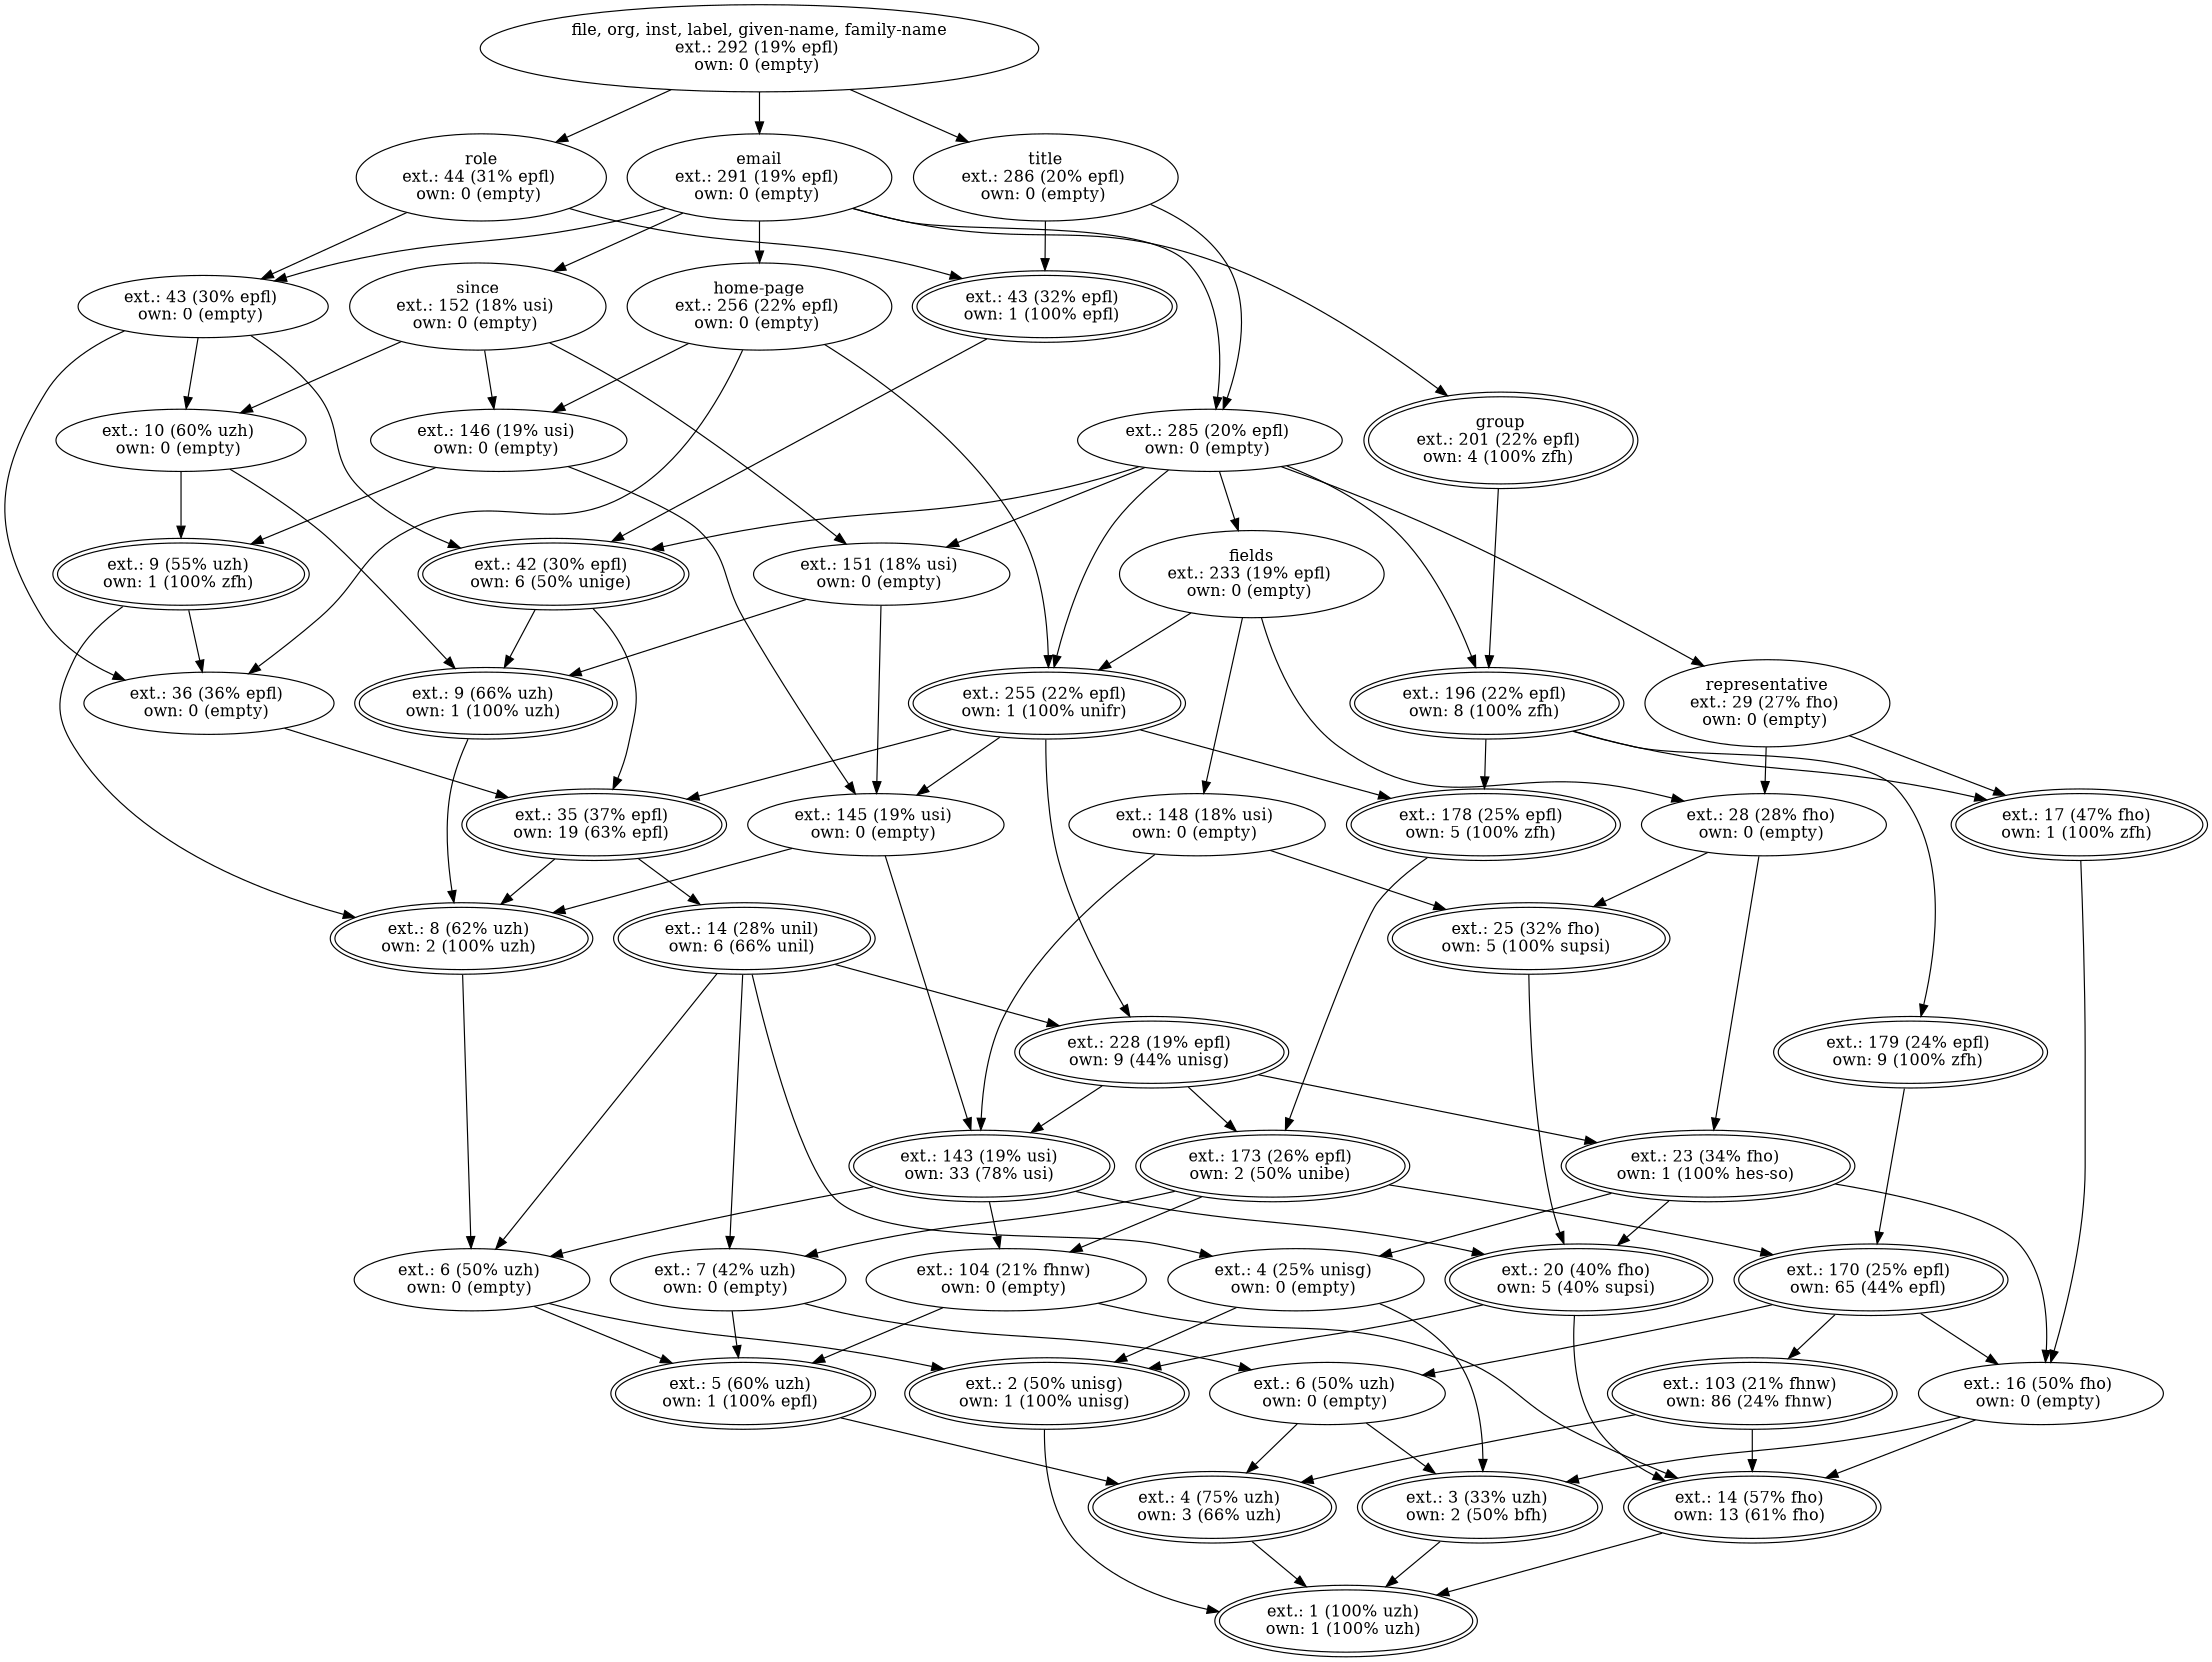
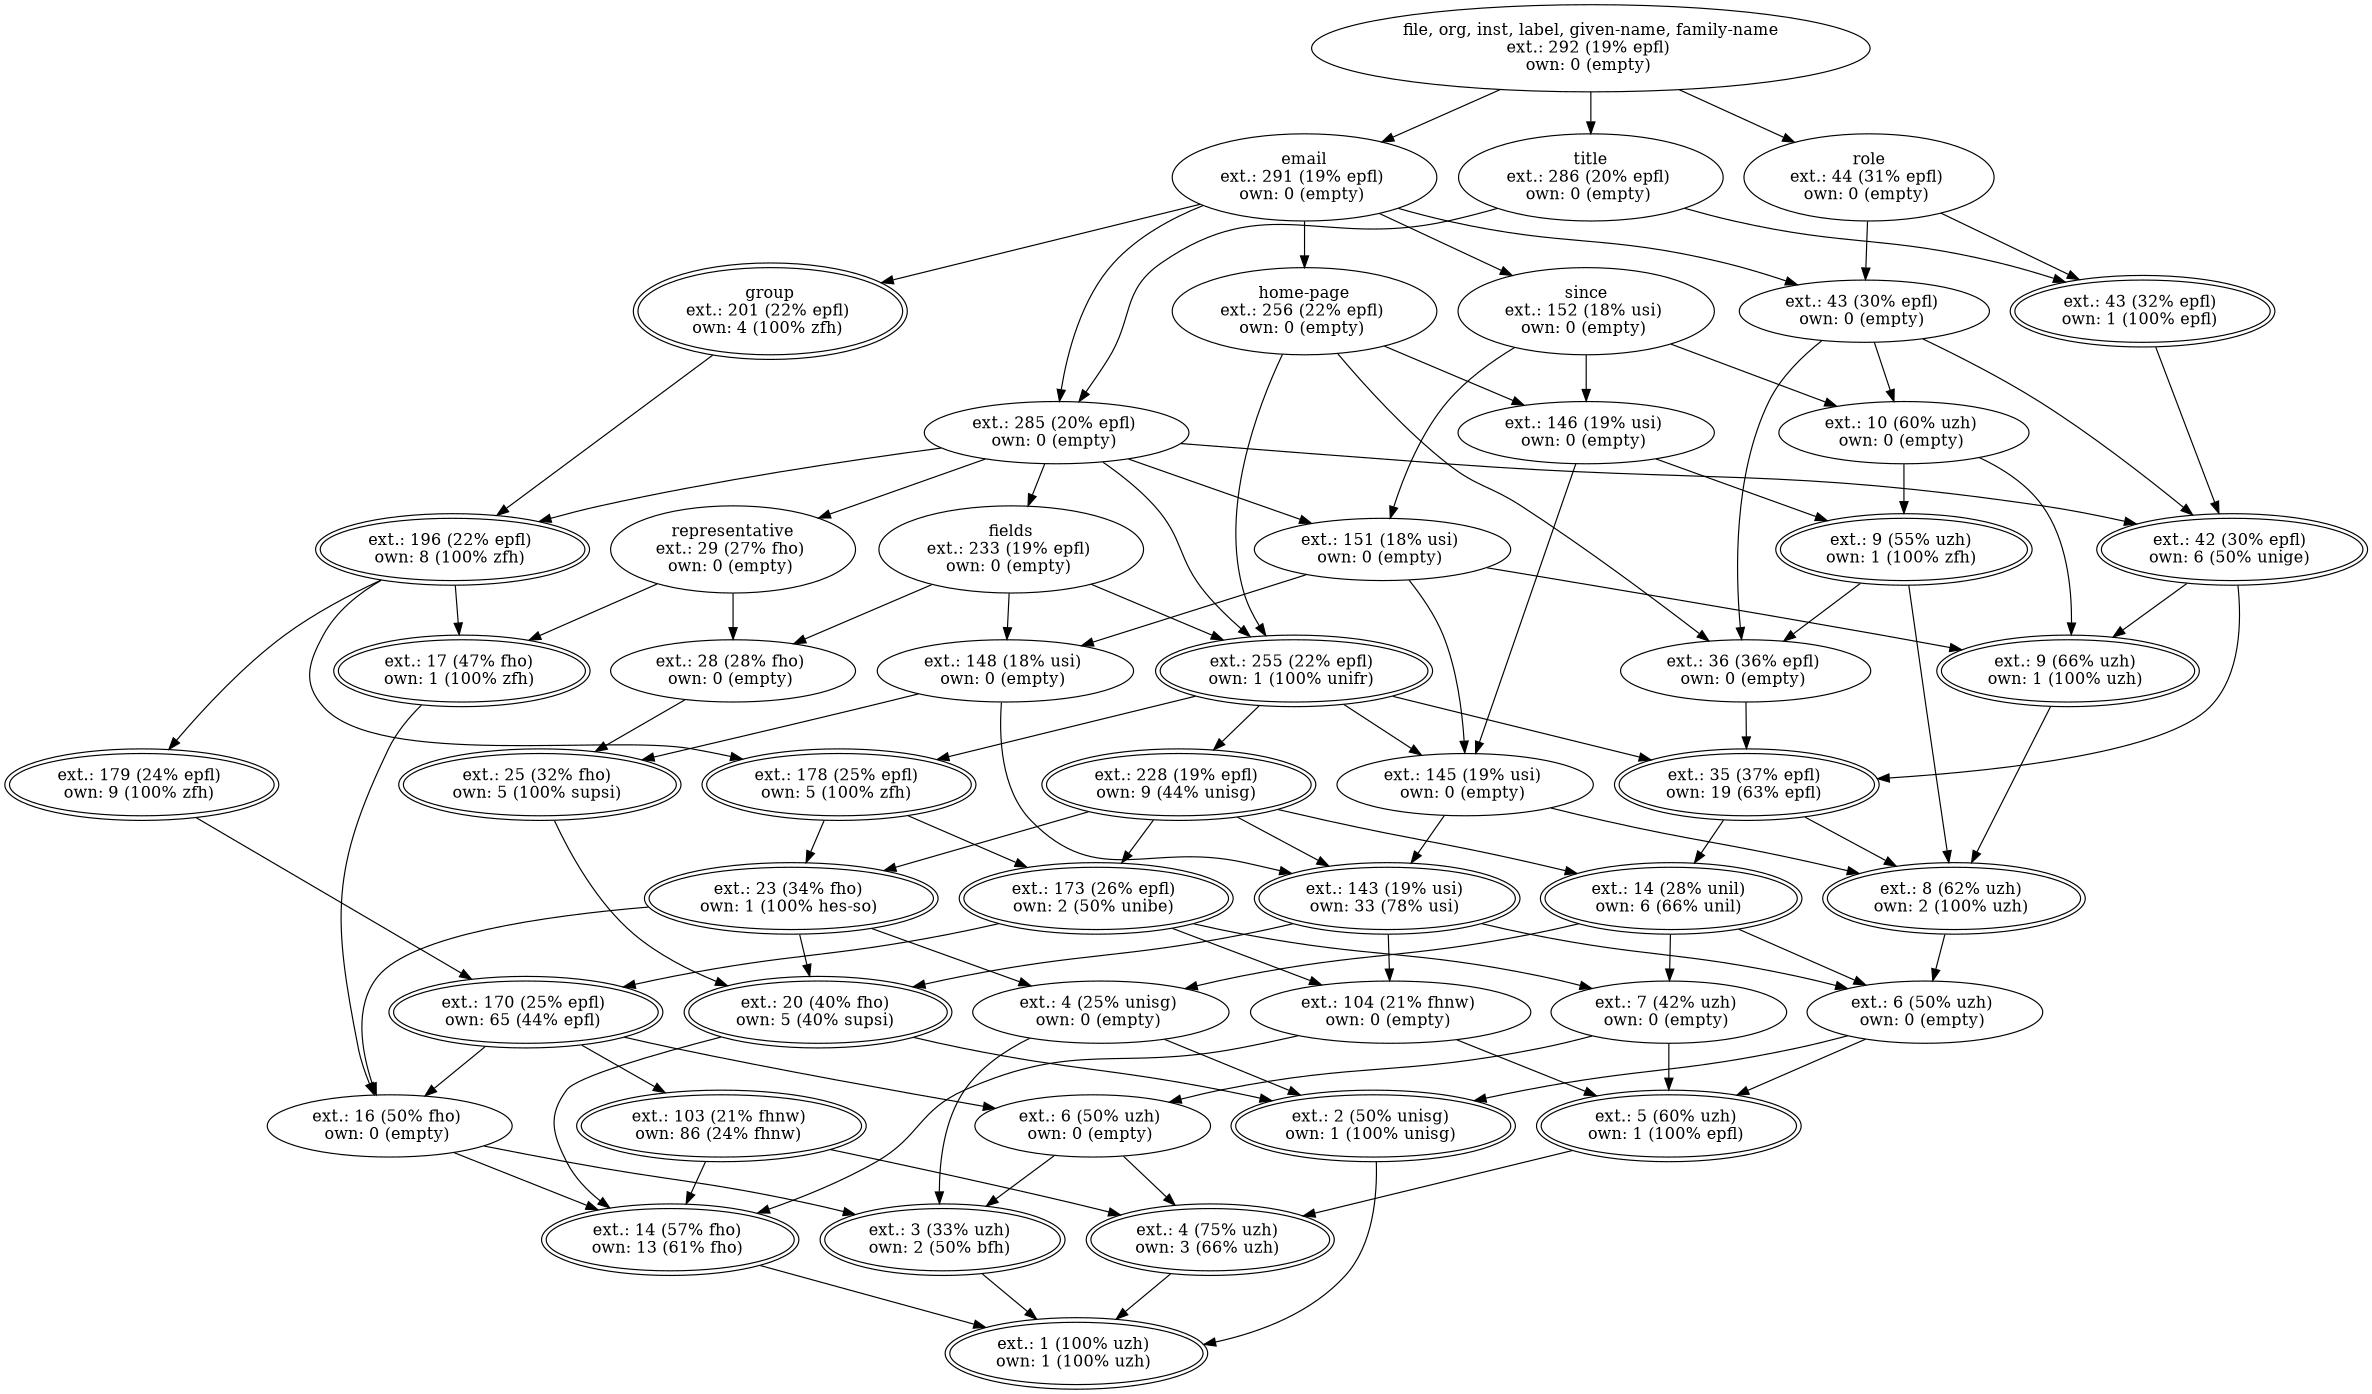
  digraph {
    node [peripheries=2]
    n1 [label="file, org, inst, label, given-name, family-name\next.: 292 (19% epfl) \nown: 0 (empty) " peripheries=""]
    n2 [label="title\next.: 286 (20% epfl) \nown: 0 (empty) " peripheries=""]
    n3 [label="role\next.: 44 (31% epfl) \nown: 0 (empty) " peripheries=""]
    n4 [label="email\next.: 291 (19% epfl) \nown: 0 (empty) " peripheries=""]
    n5 [label="ext.: 43 (32% epfl) \nown: 1 (100% epfl) "]
    n6 [label="ext.: 285 (20% epfl) \nown: 0 (empty) " peripheries=""]
    n7 [label="ext.: 43 (30% epfl) \nown: 0 (empty) " peripheries=""]
    n8 [label="home-page\next.: 256 (22% epfl) \nown: 0 (empty) " peripheries=""]
    n9 [label="since\next.: 152 (18% usi) \nown: 0 (empty) " peripheries=""]
    n10 [label="group\next.: 201 (22% epfl) \nown: 4 (100% zfh) "]
    n11 [label="ext.: 103 (21% fhnw) \nown: 86 (24% fhnw) "]
    n12 [label="ext.: 14 (57% fho) \nown: 13 (61% fho) "]
    n13 [label="ext.: 4 (75% uzh) \nown: 3 (66% uzh) "]
    n14 [label="ext.: 1 (100% uzh) \nown: 1 (100% uzh) "]
    n15 [label="ext.: 170 (25% epfl) \nown: 65 (44% epfl) "]
    n16 [label="ext.: 16 (50% fho) \nown: 0 (empty) " peripheries=""]
    n17 [label="ext.: 6 (50% uzh) \nown: 0 (empty) " peripheries=""]
    n18 [label="ext.: 3 (33% uzh) \nown: 2 (50% bfh) "]
    n19 [label="ext.: 104 (21% fhnw) \nown: 0 (empty) " peripheries=""]
    n20 [label="ext.: 5 (60% uzh) \nown: 1 (100% epfl) "]
    n21 [label="ext.: 173 (26% epfl) \nown: 2 (50% unibe) "]
    n22 [label="ext.: 7 (42% uzh) \nown: 0 (empty) " peripheries=""]
    n23 [label="ext.: 255 (22% epfl) \nown: 1 (100% unifr) "]
    n24 [label="ext.: 35 (37% epfl) \nown: 19 (63% epfl) "]
    n25 [label="ext.: 228 (19% epfl) \nown: 9 (44% unisg) "]
    n26 [label="ext.: 145 (19% usi) \nown: 0 (empty) " peripheries=""]
    n27 [label="ext.: 178 (25% epfl) \nown: 5 (100% zfh) "]
    n28 [label="ext.: 14 (28% unil) \nown: 6 (66% unil) "]
    n29 [label="ext.: 8 (62% uzh) \nown: 2 (100% uzh) "]
    n30 [label="ext.: 143 (19% usi) \nown: 33 (78% usi) "]
    n31 [label="ext.: 23 (34% fho) \nown: 1 (100% hes-so) "]
    n32 [label="ext.: 6 (50% uzh) \nown: 0 (empty) " peripheries=""]
    n33 [label="ext.: 4 (25% unisg) \nown: 0 (empty) " peripheries=""]
    n34 [label="ext.: 42 (30% epfl) \nown: 6 (50% unige) "]
    n35 [label="fields\next.: 233 (19% epfl) \nown: 0 (empty) " peripheries=""]
    n36 [label="ext.: 151 (18% usi) \nown: 0 (empty) " peripheries=""]
    n37 [label="ext.: 196 (22% epfl) \nown: 8 (100% zfh) "]
    n38 [label="representative\next.: 29 (27% fho) \nown: 0 (empty) " peripheries=""]
    n39 [label="ext.: 9 (66% uzh) \nown: 1 (100% uzh) "]
    n40 [label="ext.: 20 (40% fho) \nown: 5 (40% supsi) "]
    n41 [label="ext.: 2 (50% unisg) \nown: 1 (100% unisg) "]
    n42 [label="ext.: 148 (18% usi) \nown: 0 (empty) " peripheries=""]
    n43 [label="ext.: 25 (32% fho) \nown: 5 (100% supsi) "]
    n44 [label="ext.: 28 (28% fho) \nown: 0 (empty) " peripheries=""]
    n45 [label="ext.: 179 (24% epfl) \nown: 9 (100% zfh) "]
    n46 [label="ext.: 17 (47% fho) \nown: 1 (100% zfh) "]
    n47 [label="ext.: 146 (19% usi) \nown: 0 (empty) " peripheries=""]
    n48 [label="ext.: 9 (55% uzh) \nown: 1 (100% zfh) "]
    n49 [label="ext.: 36 (36% epfl) \nown: 0 (empty) " peripheries=""]
    n50 [label="ext.: 10 (60% uzh) \nown: 0 (empty) " peripheries=""]
    n1 -> n2
    n1 -> n3
    n1 -> n4
    n2 -> n5
    n2 -> n6
    n3 -> n5
    n3 -> n7
    n4 -> n6
    n4 -> n7
    n4 -> n8
    n4 -> n9
    n4 -> n10
    n5 -> n34
    n6 -> n23
    n6 -> n34
    n6 -> n35
    n6 -> n36
    n6 -> n37
    n6 -> n38
    n7 -> n34
    n7 -> n49
    n7 -> n50
    n8 -> n23
    n8 -> n47
    n8 -> n49
    n9 -> n36
    n9 -> n47
    n9 -> n50
    n10 -> n37
    n11 -> n12
    n11 -> n13
    n12 -> n14
    n13 -> n14
    n15 -> n11
    n15 -> n16
    n15 -> n17
    n16 -> n12
    n16 -> n18
    n17 -> n13
    n17 -> n18
    n18 -> n14
    n19 -> n12
    n19 -> n20
    n20 -> n13
    n21 -> n15
    n21 -> n19
    n21 -> n22
    n22 -> n17
    n22 -> n20
    n23 -> n24
    n23 -> n25
    n23 -> n26
    n23 -> n27
    n24 -> n28
    n24 -> n29
    n25 -> n21
-   n28 -> n25
+   n25 -> n28
    n25 -> n30
    n25 -> n31
    n26 -> n29
    n26 -> n30
    n27 -> n21
    n28 -> n22
    n28 -> n32
    n28 -> n33
    n29 -> n32
    n30 -> n19
    n30 -> n32
    n30 -> n40
    n31 -> n16
    n31 -> n33
    n31 -> n40
    n32 -> n20
    n32 -> n41
    n33 -> n18
    n33 -> n41
    n34 -> n24
    n34 -> n39
    n35 -> n23
    n35 -> n42
    n35 -> n44
    n36 -> n26
    n36 -> n39
+   n36 -> n42
    n37 -> n27
    n37 -> n45
    n37 -> n46
    n38 -> n44
    n38 -> n46
    n39 -> n29
    n40 -> n12
    n40 -> n41
    n41 -> n14
    n42 -> n30
    n42 -> n43
    n43 -> n40
-   n44 -> n31
+   n27 -> n31
    n44 -> n43
    n45 -> n15
    n46 -> n16
    n47 -> n26
    n47 -> n48
    n48 -> n29
    n48 -> n49
    n49 -> n24
    n50 -> n39
    n50 -> n48
  }
